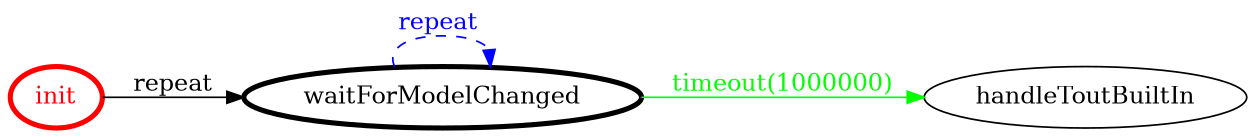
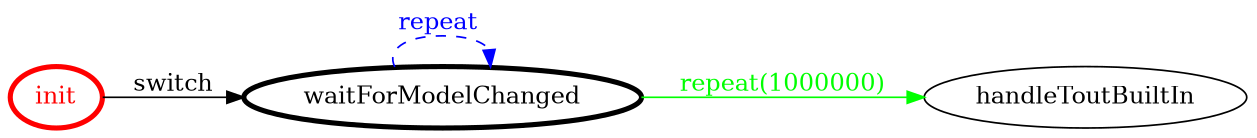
  digraph {
    rankdir=LR
    node [penwidth=3]
    edge [style=solid]
    init [color=red fontcolor=red]
    waitForModelChanged [color=black fontcolor=black]
    handleToutBuiltIn [penwidth=""]
-   init -> waitForModelChanged [color=black fontcolor=black label=repeat]
+   init -> waitForModelChanged [color=black fontcolor=black label=switch]
    waitForModelChanged -> waitForModelChanged [color=blue fontcolor=blue label="repeat " style=dashed]
-   waitForModelChanged -> handleToutBuiltIn [color=green fontcolor=green label="timeout(1000000)"]
+   waitForModelChanged -> handleToutBuiltIn [color=green fontcolor=green label="repeat(1000000)"]
  }
